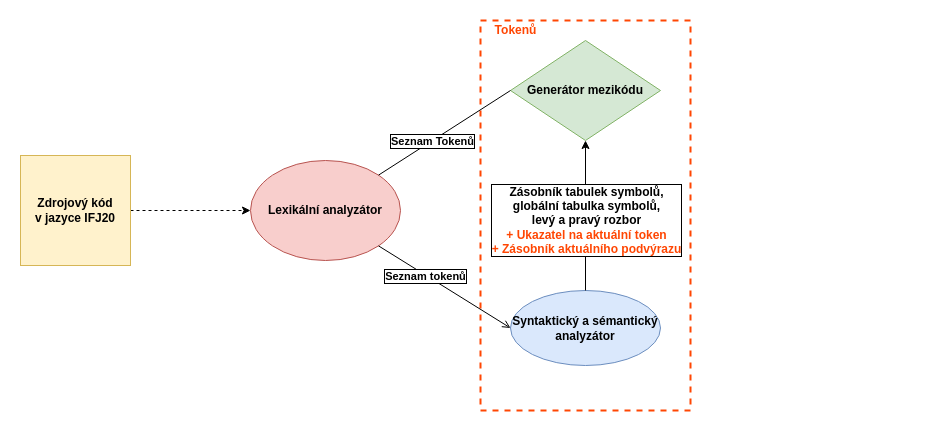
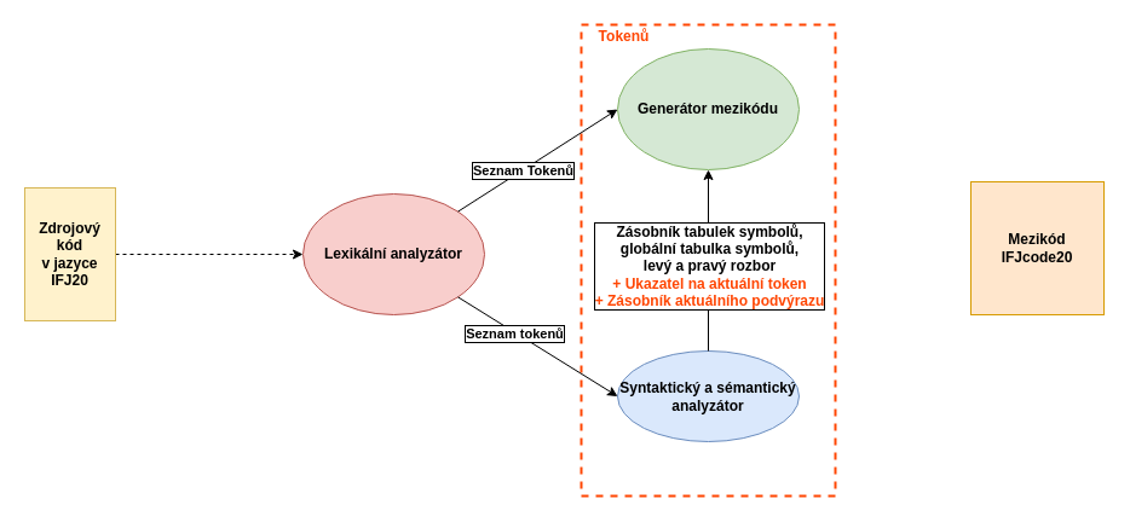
  <mxCell id="0" />
  <mxCell id="1" parent="0" />
  <mxCell id="2" value="" style="rounded=0;whiteSpace=wrap;html=1;fillColor=none;dashed=1;strokeColor=#FF4603;strokeWidth=2;" vertex="1" parent="1"><mxGeometry x="480" y="20" width="210" height="390" as="geometry" /></mxCell>
  <mxCell id="3" value="&lt;b&gt;Lexikální analyzátor&lt;/b&gt;" style="ellipse;whiteSpace=wrap;html=1;fillColor=#f8cecc;strokeColor=#b85450;labelBackgroundColor=none;labelBorderColor=none;spacing=2;strokeWidth=1;" parent="1" vertex="1"><mxGeometry x="250" y="160" width="150" height="100" as="geometry" /></mxCell>
  <mxCell id="4" value="&lt;b&gt;Syntaktický a sémantický&lt;br&gt;analyzátor&lt;br&gt;&lt;/b&gt;" style="ellipse;whiteSpace=wrap;html=1;fillColor=#dae8fc;strokeColor=#6c8ebf;" parent="1" vertex="1"><mxGeometry x="510" y="290" width="150" height="75" as="geometry" /></mxCell>
- <mxCell id="5" value="&lt;b&gt;Generátor mezikódu&lt;br&gt;&lt;/b&gt;" style="rhombus;whiteSpace=wrap;html=1;fillColor=#d5e8d4;strokeColor=#82b366;" parent="1" vertex="1"><mxGeometry x="510" y="40" width="150" height="100" as="geometry" /></mxCell>
+ <mxCell id="5" value="&lt;b&gt;Generátor mezikódu&lt;br&gt;&lt;/b&gt;" style="ellipse;whiteSpace=wrap;html=1;fillColor=#d5e8d4;strokeColor=#82b366;" parent="1" vertex="1"><mxGeometry x="510" y="40" width="150" height="100" as="geometry" /></mxCell>
  <mxCell id="6" value="" style="endArrow=classic;html=1;exitX=1;exitY=0.5;exitDx=0;exitDy=0;entryX=0;entryY=0.5;entryDx=0;entryDy=0;shadow=0;sketch=0;fillColor=#f5f5f5;dashed=1;" parent="1" source="13" target="3" edge="1"><mxGeometry width="50" height="50" relative="1" as="geometry"><mxPoint x="140" y="210" as="sourcePoint" /><mxPoint x="530" y="260" as="targetPoint" /></mxGeometry></mxCell>
- <mxCell id="7" value="" style="endArrow=none;html=1;exitX=1;exitY=0;exitDx=0;exitDy=0;entryX=0;entryY=0.5;entryDx=0;entryDy=0;" parent="1" source="3" target="5" edge="1"><mxGeometry width="50" height="50" relative="1" as="geometry"><mxPoint x="480" y="310" as="sourcePoint" /><mxPoint x="530" y="260" as="targetPoint" /></mxGeometry></mxCell>
+ <mxCell id="7" value="" style="endArrow=classic;html=1;exitX=1;exitY=0;exitDx=0;exitDy=0;entryX=0;entryY=0.5;entryDx=0;entryDy=0;" parent="1" source="3" target="5" edge="1"><mxGeometry width="50" height="50" relative="1" as="geometry"><mxPoint x="480" y="310" as="sourcePoint" /><mxPoint x="530" y="260" as="targetPoint" /></mxGeometry></mxCell>
  <mxCell id="8" value="&lt;b&gt;Seznam Tokenů&lt;/b&gt;" style="edgeLabel;html=1;align=center;verticalAlign=middle;resizable=0;points=[];labelBorderColor=#000000;" parent="7" vertex="1" connectable="0"><mxGeometry x="-0.236" y="2" relative="1" as="geometry"><mxPoint x="4" as="offset" /></mxGeometry></mxCell>
- <mxCell id="9" value="" style="endArrow=open;html=1;exitX=1;exitY=1;exitDx=0;exitDy=0;entryX=0;entryY=0.5;entryDx=0;entryDy=0;" parent="1" source="3" target="4" edge="1"><mxGeometry width="50" height="50" relative="1" as="geometry"><mxPoint x="310.003" y="424.645" as="sourcePoint" /><mxPoint x="441.97" y="340" as="targetPoint" /></mxGeometry></mxCell>
+ <mxCell id="9" value="" style="endArrow=classic;html=1;exitX=1;exitY=1;exitDx=0;exitDy=0;entryX=0;entryY=0.5;entryDx=0;entryDy=0;" parent="1" source="3" target="4" edge="1"><mxGeometry width="50" height="50" relative="1" as="geometry"><mxPoint x="310.003" y="424.645" as="sourcePoint" /><mxPoint x="441.97" y="340" as="targetPoint" /></mxGeometry></mxCell>
  <mxCell id="10" value="&lt;b&gt;Seznam tokenů&lt;/b&gt;" style="edgeLabel;html=1;align=center;verticalAlign=middle;resizable=0;points=[];labelBorderColor=#000000;" parent="9" vertex="1" connectable="0"><mxGeometry x="-0.598" y="-1" relative="1" as="geometry"><mxPoint x="21" y="13" as="offset" /></mxGeometry></mxCell>
  <mxCell id="11" value="" style="endArrow=classic;html=1;exitX=0.5;exitY=0;exitDx=0;exitDy=0;entryX=0.5;entryY=1;entryDx=0;entryDy=0;" parent="1" source="4" target="5" edge="1"><mxGeometry width="50" height="50" relative="1" as="geometry"><mxPoint x="398.033" y="194.645" as="sourcePoint" /><mxPoint x="530" y="110" as="targetPoint" /></mxGeometry></mxCell>
  <mxCell id="12" value="&lt;span style=&quot;font-size: 12px ; font-weight: 700&quot;&gt;Zásobník tabulek symbolů,&lt;/span&gt;&lt;br style=&quot;font-size: 12px ; font-weight: 700&quot;&gt;&lt;span style=&quot;font-size: 12px ; font-weight: 700&quot;&gt;globální tabulka symbolů,&lt;/span&gt;&lt;br style=&quot;font-size: 12px ; font-weight: 700&quot;&gt;&lt;span style=&quot;font-size: 12px ; font-weight: 700&quot;&gt;levý a pravý rozbor&lt;br&gt;&lt;font color=&quot;#ff4603&quot;&gt;+ Ukazatel na aktuální token&lt;br&gt;+ Zásobník aktuálního podvýrazu&lt;/font&gt;&lt;br&gt;&lt;/span&gt;" style="edgeLabel;html=1;align=center;verticalAlign=middle;resizable=0;points=[];labelBackgroundColor=#ffffff;labelBorderColor=#000000;" parent="11" vertex="1" connectable="0"><mxGeometry x="0.69" y="-1" relative="1" as="geometry"><mxPoint x="-1" y="56.67" as="offset" /></mxGeometry></mxCell>
- <mxCell id="13" value="Zdrojový kód&lt;br&gt;v jazyce IFJ20" style="whiteSpace=wrap;html=1;aspect=fixed;shadow=0;strokeColor=#d6b656;fontStyle=1;labelBackgroundColor=none;glass=0;fillColor=#fff2cc;" parent="1" vertex="1"><mxGeometry x="20" y="155" width="110" height="110" as="geometry" /></mxCell>
+ <mxCell id="13" value="Zdrojový kód&lt;br&gt;v jazyce IFJ20" style="whiteSpace=wrap;html=1;aspect=fixed;shadow=0;strokeColor=#d6b656;fontStyle=1;labelBackgroundColor=none;glass=0;fillColor=#fff2cc;" parent="1" vertex="1"><mxGeometry x="20" y="155" width="75" height="110" as="geometry" /></mxCell>
+ <mxCell id="14" value="Mezikód&lt;br&gt;IFJcode20" style="whiteSpace=wrap;html=1;aspect=fixed;shadow=0;strokeColor=#d79b00;fontStyle=1;labelBackgroundColor=none;glass=0;fillColor=#ffe6cc;" parent="1" vertex="1"><mxGeometry x="802" y="150" width="110" height="110" as="geometry" /></mxCell>
  <mxCell id="15" value="&lt;font color=&quot;#ff4603&quot;&gt;&lt;b&gt;Tokenů&lt;/b&gt;&lt;/font&gt;" style="text;html=1;align=center;verticalAlign=middle;resizable=0;points=[];autosize=1;" vertex="1" parent="1"><mxGeometry x="480" y="20" width="70" height="20" as="geometry" /></mxCell>
